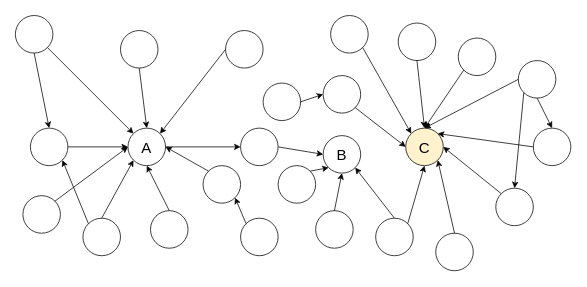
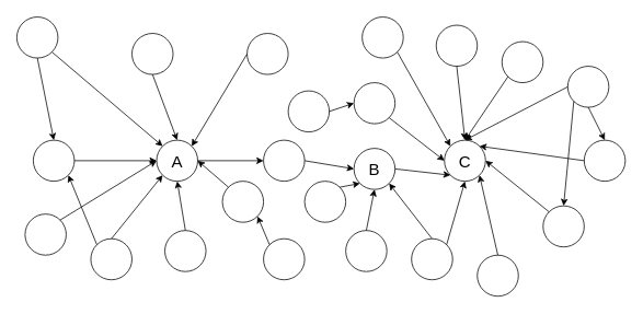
  <mxCell id="0" />
  <mxCell id="1" parent="0" />
  <mxCell id="2" value="" style="ellipse;whiteSpace=wrap;html=1;aspect=fixed;fillColor=#FFFFFF;" vertex="1" parent="1"><mxGeometry x="40" y="170" width="50" height="50" as="geometry" /></mxCell>
  <mxCell id="3" value="" style="ellipse;whiteSpace=wrap;html=1;aspect=fixed;fillColor=#FFFFFF;" vertex="1" parent="1"><mxGeometry x="160" y="40" width="50" height="50" as="geometry" /></mxCell>
- <mxCell id="4" value="&lt;font style=&quot;font-size: 20px&quot;&gt;A&lt;/font&gt;" style="ellipse;whiteSpace=wrap;html=1;aspect=fixed;fillColor=#FFFFFF;" vertex="1" parent="1"><mxGeometry x="170" y="170" width="50" height="50" as="geometry" /></mxCell>
+ <mxCell id="4" value="&lt;font style=&quot;font-size: 20px&quot;&gt;A&lt;/font&gt;" style="ellipse;whiteSpace=wrap;html=1;aspect=fixed;fillColor=#FFFFFF;" vertex="1" parent="1"><mxGeometry x="190" y="170" width="50" height="50" as="geometry" /></mxCell>
  <mxCell id="5" value="" style="ellipse;whiteSpace=wrap;html=1;aspect=fixed;fillColor=#FFFFFF;" vertex="1" parent="1"><mxGeometry x="110" y="290" width="50" height="50" as="geometry" /></mxCell>
  <mxCell id="6" value="" style="ellipse;whiteSpace=wrap;html=1;aspect=fixed;fillColor=#FFFFFF;" vertex="1" parent="1"><mxGeometry x="200" y="280" width="50" height="50" as="geometry" /></mxCell>
  <mxCell id="7" value="" style="ellipse;whiteSpace=wrap;html=1;aspect=fixed;fillColor=#FFFFFF;" vertex="1" parent="1"><mxGeometry x="30" y="260" width="50" height="50" as="geometry" /></mxCell>
  <mxCell id="8" value="" style="ellipse;whiteSpace=wrap;html=1;aspect=fixed;fillColor=#FFFFFF;" vertex="1" parent="1"><mxGeometry x="20" y="20" width="50" height="50" as="geometry" /></mxCell>
  <mxCell id="9" value="" style="ellipse;whiteSpace=wrap;html=1;aspect=fixed;fillColor=#FFFFFF;" vertex="1" parent="1"><mxGeometry x="300" y="40" width="50" height="50" as="geometry" /></mxCell>
  <mxCell id="10" value="" style="ellipse;whiteSpace=wrap;html=1;aspect=fixed;fillColor=#FFFFFF;" vertex="1" parent="1"><mxGeometry x="320" y="170" width="50" height="50" as="geometry" /></mxCell>
- <mxCell id="11" value="&lt;font style=&quot;font-size: 20px&quot;&gt;C&lt;/font&gt;" style="ellipse;whiteSpace=wrap;html=1;aspect=fixed;fillColor=#fff2cc;" vertex="1" parent="1"><mxGeometry x="540" y="170" width="50" height="50" as="geometry" /></mxCell>
+ <mxCell id="11" value="&lt;font style=&quot;font-size: 20px&quot;&gt;C&lt;/font&gt;" style="ellipse;whiteSpace=wrap;html=1;aspect=fixed;fillColor=#FFFFFF;" vertex="1" parent="1"><mxGeometry x="540" y="170" width="50" height="50" as="geometry" /></mxCell>
  <mxCell id="12" value="" style="ellipse;whiteSpace=wrap;html=1;aspect=fixed;fillColor=#FFFFFF;" vertex="1" parent="1"><mxGeometry x="420" y="280" width="50" height="50" as="geometry" /></mxCell>
  <mxCell id="13" value="" style="ellipse;whiteSpace=wrap;html=1;aspect=fixed;fillColor=#FFFFFF;" vertex="1" parent="1"><mxGeometry x="430" y="100" width="50" height="50" as="geometry" /></mxCell>
  <mxCell id="14" value="" style="ellipse;whiteSpace=wrap;html=1;aspect=fixed;fillColor=#FFFFFF;" vertex="1" parent="1"><mxGeometry x="690" y="80" width="50" height="50" as="geometry" /></mxCell>
  <mxCell id="15" value="" style="ellipse;whiteSpace=wrap;html=1;aspect=fixed;fillColor=#FFFFFF;" vertex="1" parent="1"><mxGeometry x="370" y="220" width="50" height="50" as="geometry" /></mxCell>
  <mxCell id="16" value="" style="ellipse;whiteSpace=wrap;html=1;aspect=fixed;fillColor=#FFFFFF;" vertex="1" parent="1"><mxGeometry x="530" y="30" width="50" height="50" as="geometry" /></mxCell>
  <mxCell id="17" value="" style="ellipse;whiteSpace=wrap;html=1;aspect=fixed;fillColor=#FFFFFF;" vertex="1" parent="1"><mxGeometry x="710" y="170" width="50" height="50" as="geometry" /></mxCell>
  <mxCell id="18" value="" style="ellipse;whiteSpace=wrap;html=1;aspect=fixed;fillColor=#FFFFFF;" vertex="1" parent="1"><mxGeometry x="660" y="250" width="50" height="50" as="geometry" /></mxCell>
  <mxCell id="19" value="" style="ellipse;whiteSpace=wrap;html=1;aspect=fixed;fillColor=#FFFFFF;" vertex="1" parent="1"><mxGeometry x="580" y="310" width="50" height="50" as="geometry" /></mxCell>
  <mxCell id="20" value="" style="ellipse;whiteSpace=wrap;html=1;aspect=fixed;fillColor=#FFFFFF;" vertex="1" parent="1"><mxGeometry x="320" y="290" width="50" height="50" as="geometry" /></mxCell>
  <mxCell id="21" value="" style="ellipse;whiteSpace=wrap;html=1;aspect=fixed;fillColor=#FFFFFF;" vertex="1" parent="1"><mxGeometry x="350" y="110" width="50" height="50" as="geometry" /></mxCell>
  <mxCell id="22" value="" style="ellipse;whiteSpace=wrap;html=1;aspect=fixed;fillColor=#FFFFFF;" vertex="1" parent="1"><mxGeometry x="270" y="220" width="50" height="50" as="geometry" /></mxCell>
  <mxCell id="23" value="&lt;font style=&quot;font-size: 20px&quot;&gt;B&lt;/font&gt;" style="ellipse;whiteSpace=wrap;html=1;aspect=fixed;fillColor=#FFFFFF;" vertex="1" parent="1"><mxGeometry x="430" y="180" width="50" height="50" as="geometry" /></mxCell>
  <mxCell id="24" value="" style="ellipse;whiteSpace=wrap;html=1;aspect=fixed;fillColor=#FFFFFF;" vertex="1" parent="1"><mxGeometry x="500" y="290" width="50" height="50" as="geometry" /></mxCell>
  <mxCell id="25" value="" style="ellipse;whiteSpace=wrap;html=1;aspect=fixed;fillColor=#FFFFFF;" vertex="1" parent="1"><mxGeometry x="610" y="50" width="50" height="50" as="geometry" /></mxCell>
  <mxCell id="26" value="" style="ellipse;whiteSpace=wrap;html=1;aspect=fixed;fillColor=#FFFFFF;" vertex="1" parent="1"><mxGeometry x="440" y="20" width="50" height="50" as="geometry" /></mxCell>
  <mxCell id="27" style="edgeStyle=orthogonalEdgeStyle;rounded=0;orthogonalLoop=1;jettySize=auto;html=1;exitX=0.5;exitY=1;exitDx=0;exitDy=0;" edge="1" parent="1" source="6" target="6"><mxGeometry relative="1" as="geometry" /></mxCell>
  <mxCell id="28" value="" style="endArrow=classic;html=1;entryX=0.5;entryY=0;entryDx=0;entryDy=0;exitX=0.5;exitY=1;exitDx=0;exitDy=0;endFill=1;" edge="1" parent="1" source="8" target="2"><mxGeometry width="50" height="50" relative="1" as="geometry"><mxPoint x="20" y="430" as="sourcePoint" /><mxPoint x="70" y="380" as="targetPoint" /></mxGeometry></mxCell>
  <mxCell id="29" value="" style="endArrow=classic;html=1;entryX=0;entryY=0.5;entryDx=0;entryDy=0;exitX=1;exitY=0.5;exitDx=0;exitDy=0;endFill=1;" edge="1" parent="1" source="2" target="4"><mxGeometry width="50" height="50" relative="1" as="geometry"><mxPoint x="72.678" y="72.678" as="sourcePoint" /><mxPoint x="180" y="205" as="targetPoint" /></mxGeometry></mxCell>
  <mxCell id="30" value="" style="endArrow=classic;html=1;entryX=0;entryY=0.5;entryDx=0;entryDy=0;exitX=1;exitY=0;exitDx=0;exitDy=0;endFill=1;" edge="1" parent="1" source="7" target="4"><mxGeometry width="50" height="50" relative="1" as="geometry"><mxPoint x="100" y="205" as="sourcePoint" /><mxPoint x="180" y="205" as="targetPoint" /></mxGeometry></mxCell>
  <mxCell id="31" value="" style="endArrow=classic;html=1;entryX=0;entryY=1;entryDx=0;entryDy=0;exitX=0.5;exitY=0;exitDx=0;exitDy=0;endFill=1;" edge="1" parent="1" source="5" target="4"><mxGeometry width="50" height="50" relative="1" as="geometry"><mxPoint x="110" y="215" as="sourcePoint" /><mxPoint x="190" y="215" as="targetPoint" /></mxGeometry></mxCell>
  <mxCell id="32" value="" style="endArrow=classic;html=1;entryX=0.5;entryY=1;entryDx=0;entryDy=0;exitX=0.5;exitY=0;exitDx=0;exitDy=0;endFill=1;" edge="1" parent="1" source="6" target="4"><mxGeometry width="50" height="50" relative="1" as="geometry"><mxPoint x="145" y="300" as="sourcePoint" /><mxPoint x="180" y="205" as="targetPoint" /></mxGeometry></mxCell>
  <mxCell id="33" value="" style="endArrow=classic;html=1;entryX=1;entryY=0.5;entryDx=0;entryDy=0;exitX=0;exitY=0;exitDx=0;exitDy=0;endFill=1;" edge="1" parent="1" source="22" target="4"><mxGeometry width="50" height="50" relative="1" as="geometry"><mxPoint x="235" y="290" as="sourcePoint" /><mxPoint x="205" y="230" as="targetPoint" /></mxGeometry></mxCell>
  <mxCell id="34" value="" style="endArrow=classic;html=1;entryX=0.5;entryY=0;entryDx=0;entryDy=0;exitX=0.5;exitY=1;exitDx=0;exitDy=0;endFill=1;" edge="1" parent="1" source="3" target="4"><mxGeometry width="50" height="50" relative="1" as="geometry"><mxPoint x="245" y="300" as="sourcePoint" /><mxPoint x="215" y="240" as="targetPoint" /></mxGeometry></mxCell>
  <mxCell id="35" value="" style="endArrow=classic;html=1;entryX=0;entryY=0;entryDx=0;entryDy=0;exitX=1;exitY=1;exitDx=0;exitDy=0;endFill=1;" edge="1" parent="1" source="8" target="4"><mxGeometry width="50" height="50" relative="1" as="geometry"><mxPoint x="287.322" y="237.322" as="sourcePoint" /><mxPoint x="230" y="205" as="targetPoint" /></mxGeometry></mxCell>
  <mxCell id="36" value="" style="endArrow=classic;html=1;entryX=1;entryY=1;entryDx=0;entryDy=0;exitX=0;exitY=0;exitDx=0;exitDy=0;endFill=1;" edge="1" parent="1" source="5" target="2"><mxGeometry width="50" height="50" relative="1" as="geometry"><mxPoint x="82.678" y="277.322" as="sourcePoint" /><mxPoint x="180" y="205" as="targetPoint" /></mxGeometry></mxCell>
  <mxCell id="37" value="" style="endArrow=classic;html=1;entryX=1;entryY=0;entryDx=0;entryDy=0;exitX=0;exitY=0.5;exitDx=0;exitDy=0;endFill=1;" edge="1" parent="1" source="9" target="4"><mxGeometry width="50" height="50" relative="1" as="geometry"><mxPoint x="287.322" y="237.322" as="sourcePoint" /><mxPoint x="230" y="205" as="targetPoint" /></mxGeometry></mxCell>
  <mxCell id="38" value="" style="endArrow=classic;html=1;entryX=0;entryY=0.5;entryDx=0;entryDy=0;exitX=1;exitY=0.5;exitDx=0;exitDy=0;endFill=1;" edge="1" parent="1" source="10" target="23"><mxGeometry width="50" height="50" relative="1" as="geometry"><mxPoint x="310" y="75" as="sourcePoint" /><mxPoint x="222.678" y="187.322" as="targetPoint" /></mxGeometry></mxCell>
  <mxCell id="39" value="" style="endArrow=classic;html=1;entryX=0;entryY=1;entryDx=0;entryDy=0;exitX=1;exitY=0;exitDx=0;exitDy=0;endFill=1;" edge="1" parent="1" source="15" target="23"><mxGeometry width="50" height="50" relative="1" as="geometry"><mxPoint x="380" y="205" as="sourcePoint" /><mxPoint x="440" y="215" as="targetPoint" /></mxGeometry></mxCell>
  <mxCell id="40" value="" style="endArrow=classic;html=1;exitX=0.5;exitY=0;exitDx=0;exitDy=0;entryX=0.5;entryY=1;entryDx=0;entryDy=0;endFill=1;" edge="1" parent="1" source="12" target="23"><mxGeometry width="50" height="50" relative="1" as="geometry"><mxPoint x="422.678" y="237.322" as="sourcePoint" /><mxPoint x="447" y="233" as="targetPoint" /></mxGeometry></mxCell>
  <mxCell id="41" value="" style="endArrow=classic;html=1;exitX=0.5;exitY=0;exitDx=0;exitDy=0;entryX=1;entryY=1;entryDx=0;entryDy=0;endFill=1;" edge="1" parent="1" source="24" target="23"><mxGeometry width="50" height="50" relative="1" as="geometry"><mxPoint x="455" y="290" as="sourcePoint" /><mxPoint x="465" y="240" as="targetPoint" /></mxGeometry></mxCell>
  <mxCell id="42" value="" style="endArrow=classic;html=1;exitX=1;exitY=0;exitDx=0;exitDy=0;entryX=0.5;entryY=1;entryDx=0;entryDy=0;endFill=1;" edge="1" parent="1" source="24" target="11"><mxGeometry width="50" height="50" relative="1" as="geometry"><mxPoint x="535" y="300" as="sourcePoint" /><mxPoint x="482.678" y="232.678" as="targetPoint" /></mxGeometry></mxCell>
  <mxCell id="43" value="" style="endArrow=classic;html=1;exitX=0.5;exitY=0;exitDx=0;exitDy=0;entryX=1;entryY=1;entryDx=0;entryDy=0;endFill=1;" edge="1" parent="1" source="19" target="11"><mxGeometry width="50" height="50" relative="1" as="geometry"><mxPoint x="552.678" y="307.322" as="sourcePoint" /><mxPoint x="580" y="230" as="targetPoint" /></mxGeometry></mxCell>
  <mxCell id="44" value="" style="endArrow=classic;html=1;exitX=0;exitY=0;exitDx=0;exitDy=0;entryX=1;entryY=0.5;entryDx=0;entryDy=0;endFill=1;" edge="1" parent="1" source="18" target="11"><mxGeometry width="50" height="50" relative="1" as="geometry"><mxPoint x="615" y="320" as="sourcePoint" /><mxPoint x="592.678" y="222.678" as="targetPoint" /></mxGeometry></mxCell>
  <mxCell id="45" value="" style="endArrow=classic;html=1;exitX=0;exitY=0.5;exitDx=0;exitDy=0;entryX=1;entryY=0;entryDx=0;entryDy=0;endFill=1;" edge="1" parent="1" source="17" target="11"><mxGeometry width="50" height="50" relative="1" as="geometry"><mxPoint x="677.322" y="267.322" as="sourcePoint" /><mxPoint x="600" y="205" as="targetPoint" /></mxGeometry></mxCell>
  <mxCell id="46" value="" style="endArrow=classic;html=1;exitX=0;exitY=0.5;exitDx=0;exitDy=0;entryX=0.5;entryY=0;entryDx=0;entryDy=0;endFill=1;" edge="1" parent="1" source="14" target="11"><mxGeometry width="50" height="50" relative="1" as="geometry"><mxPoint x="720" y="205" as="sourcePoint" /><mxPoint x="592.678" y="187.322" as="targetPoint" /></mxGeometry></mxCell>
  <mxCell id="47" value="" style="endArrow=classic;html=1;exitX=0.5;exitY=1;exitDx=0;exitDy=0;entryX=0.5;entryY=0;entryDx=0;entryDy=0;endFill=1;" edge="1" parent="1" source="14" target="17"><mxGeometry width="50" height="50" relative="1" as="geometry"><mxPoint x="700" y="115" as="sourcePoint" /><mxPoint x="575" y="180" as="targetPoint" /></mxGeometry></mxCell>
  <mxCell id="48" value="" style="endArrow=classic;html=1;exitX=0;exitY=1;exitDx=0;exitDy=0;entryX=0.5;entryY=0;entryDx=0;entryDy=0;endFill=1;" edge="1" parent="1" source="14" target="18"><mxGeometry width="50" height="50" relative="1" as="geometry"><mxPoint x="725" y="140" as="sourcePoint" /><mxPoint x="745" y="180" as="targetPoint" /></mxGeometry></mxCell>
  <mxCell id="49" value="" style="endArrow=classic;html=1;exitX=0;exitY=1;exitDx=0;exitDy=0;entryX=0.5;entryY=0;entryDx=0;entryDy=0;endFill=1;" edge="1" parent="1" source="25" target="11"><mxGeometry width="50" height="50" relative="1" as="geometry"><mxPoint x="707.322" y="132.678" as="sourcePoint" /><mxPoint x="695" y="260" as="targetPoint" /></mxGeometry></mxCell>
  <mxCell id="50" value="" style="endArrow=classic;html=1;exitX=0.5;exitY=1;exitDx=0;exitDy=0;entryX=0.5;entryY=0;entryDx=0;entryDy=0;endFill=1;" edge="1" parent="1" source="16" target="11"><mxGeometry width="50" height="50" relative="1" as="geometry"><mxPoint x="627.322" y="102.678" as="sourcePoint" /><mxPoint x="575" y="180" as="targetPoint" /></mxGeometry></mxCell>
  <mxCell id="51" value="" style="endArrow=classic;html=1;exitX=1;exitY=1;exitDx=0;exitDy=0;entryX=0;entryY=0;entryDx=0;entryDy=0;endFill=1;" edge="1" parent="1" source="26" target="11"><mxGeometry width="50" height="50" relative="1" as="geometry"><mxPoint x="565" y="90" as="sourcePoint" /><mxPoint x="575" y="180" as="targetPoint" /></mxGeometry></mxCell>
  <mxCell id="52" value="" style="endArrow=classic;html=1;exitX=1;exitY=1;exitDx=0;exitDy=0;entryX=0;entryY=0.5;entryDx=0;entryDy=0;strokeColor=#000000;endFill=1;" edge="1" parent="1" source="13" target="11"><mxGeometry width="50" height="50" relative="1" as="geometry"><mxPoint x="492.678" y="72.678" as="sourcePoint" /><mxPoint x="557.322" y="187.322" as="targetPoint" /></mxGeometry></mxCell>
+ <mxCell id="53" value="" style="endArrow=classic;html=1;exitX=1;exitY=0.5;exitDx=0;exitDy=0;entryX=0;entryY=1;entryDx=0;entryDy=0;endFill=1;" edge="1" parent="1" source="23" target="11"><mxGeometry width="50" height="50" relative="1" as="geometry"><mxPoint x="482.678" y="152.678" as="sourcePoint" /><mxPoint x="550" y="205" as="targetPoint" /></mxGeometry></mxCell>
  <mxCell id="54" value="" style="endArrow=classic;html=1;exitX=1;exitY=0.5;exitDx=0;exitDy=0;entryX=0;entryY=0.5;entryDx=0;entryDy=0;endFill=1;" edge="1" parent="1" source="21" target="13"><mxGeometry width="50" height="50" relative="1" as="geometry"><mxPoint x="490" y="215" as="sourcePoint" /><mxPoint x="551" y="220.6" as="targetPoint" /></mxGeometry></mxCell>
  <mxCell id="55" value="" style="endArrow=classic;html=1;entryX=1;entryY=1;entryDx=0;entryDy=0;exitX=0;exitY=0;exitDx=0;exitDy=0;endFill=1;" edge="1" parent="1" source="20" target="22"><mxGeometry width="50" height="50" relative="1" as="geometry"><mxPoint x="422.678" y="237.322" as="sourcePoint" /><mxPoint x="447.322" y="232.678" as="targetPoint" /></mxGeometry></mxCell>
  <mxCell id="56" value="" style="endArrow=classic;html=1;entryX=0;entryY=0.5;entryDx=0;entryDy=0;exitX=1;exitY=0.5;exitDx=0;exitDy=0;endFill=1;" edge="1" parent="1" source="4" target="10"><mxGeometry width="50" height="50" relative="1" as="geometry"><mxPoint x="20" y="430" as="sourcePoint" /><mxPoint x="70" y="380" as="targetPoint" /></mxGeometry></mxCell>
